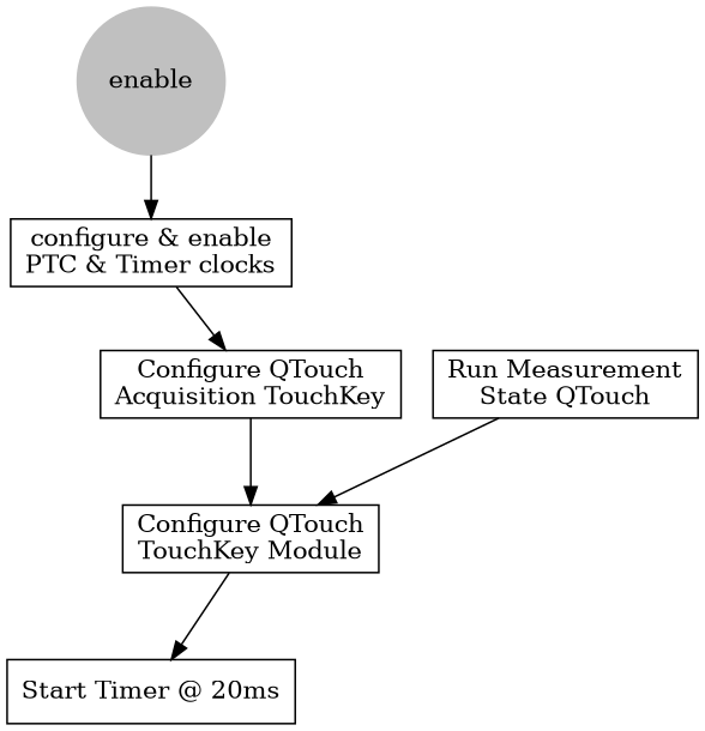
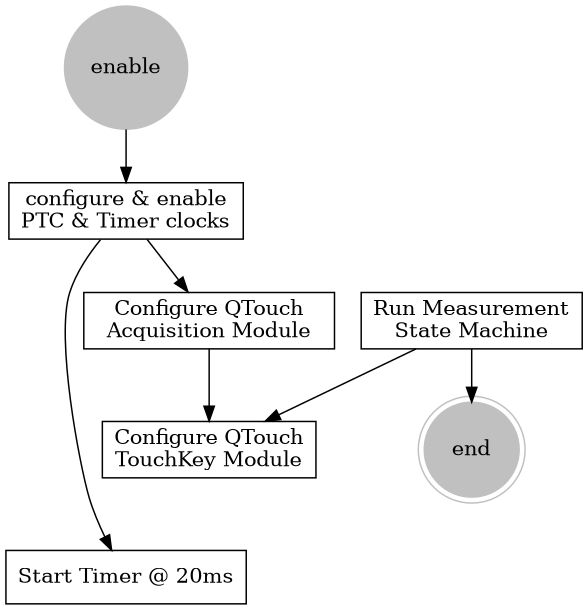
  digraph {
    rankdir=TB
    node [shape=rect]
    n1 [color=grey label=enable shape=circle style=filled]
    n2 [label="configure & enable\nPTC & Timer clocks"]
    n3 [label="Start Timer @ 20ms"]
-   n4 [label="Configure QTouch\nAcquisition TouchKey"]
+   n4 [label="Configure QTouch\nAcquisition Module"]
    n5 [label="Configure QTouch\nTouchKey Module"]
-   n6 [label="Run Measurement\nState QTouch"]
+   n6 [label="Run Measurement\nState Machine"]
+   end [color=grey shape=doublecircle style=filled]
    n1 -> n2
-   n5 -> n3
+   n2 -> n3
    n2 -> n4
    n4 -> n5
    n6 -> n5
+   n6 -> end
  }
